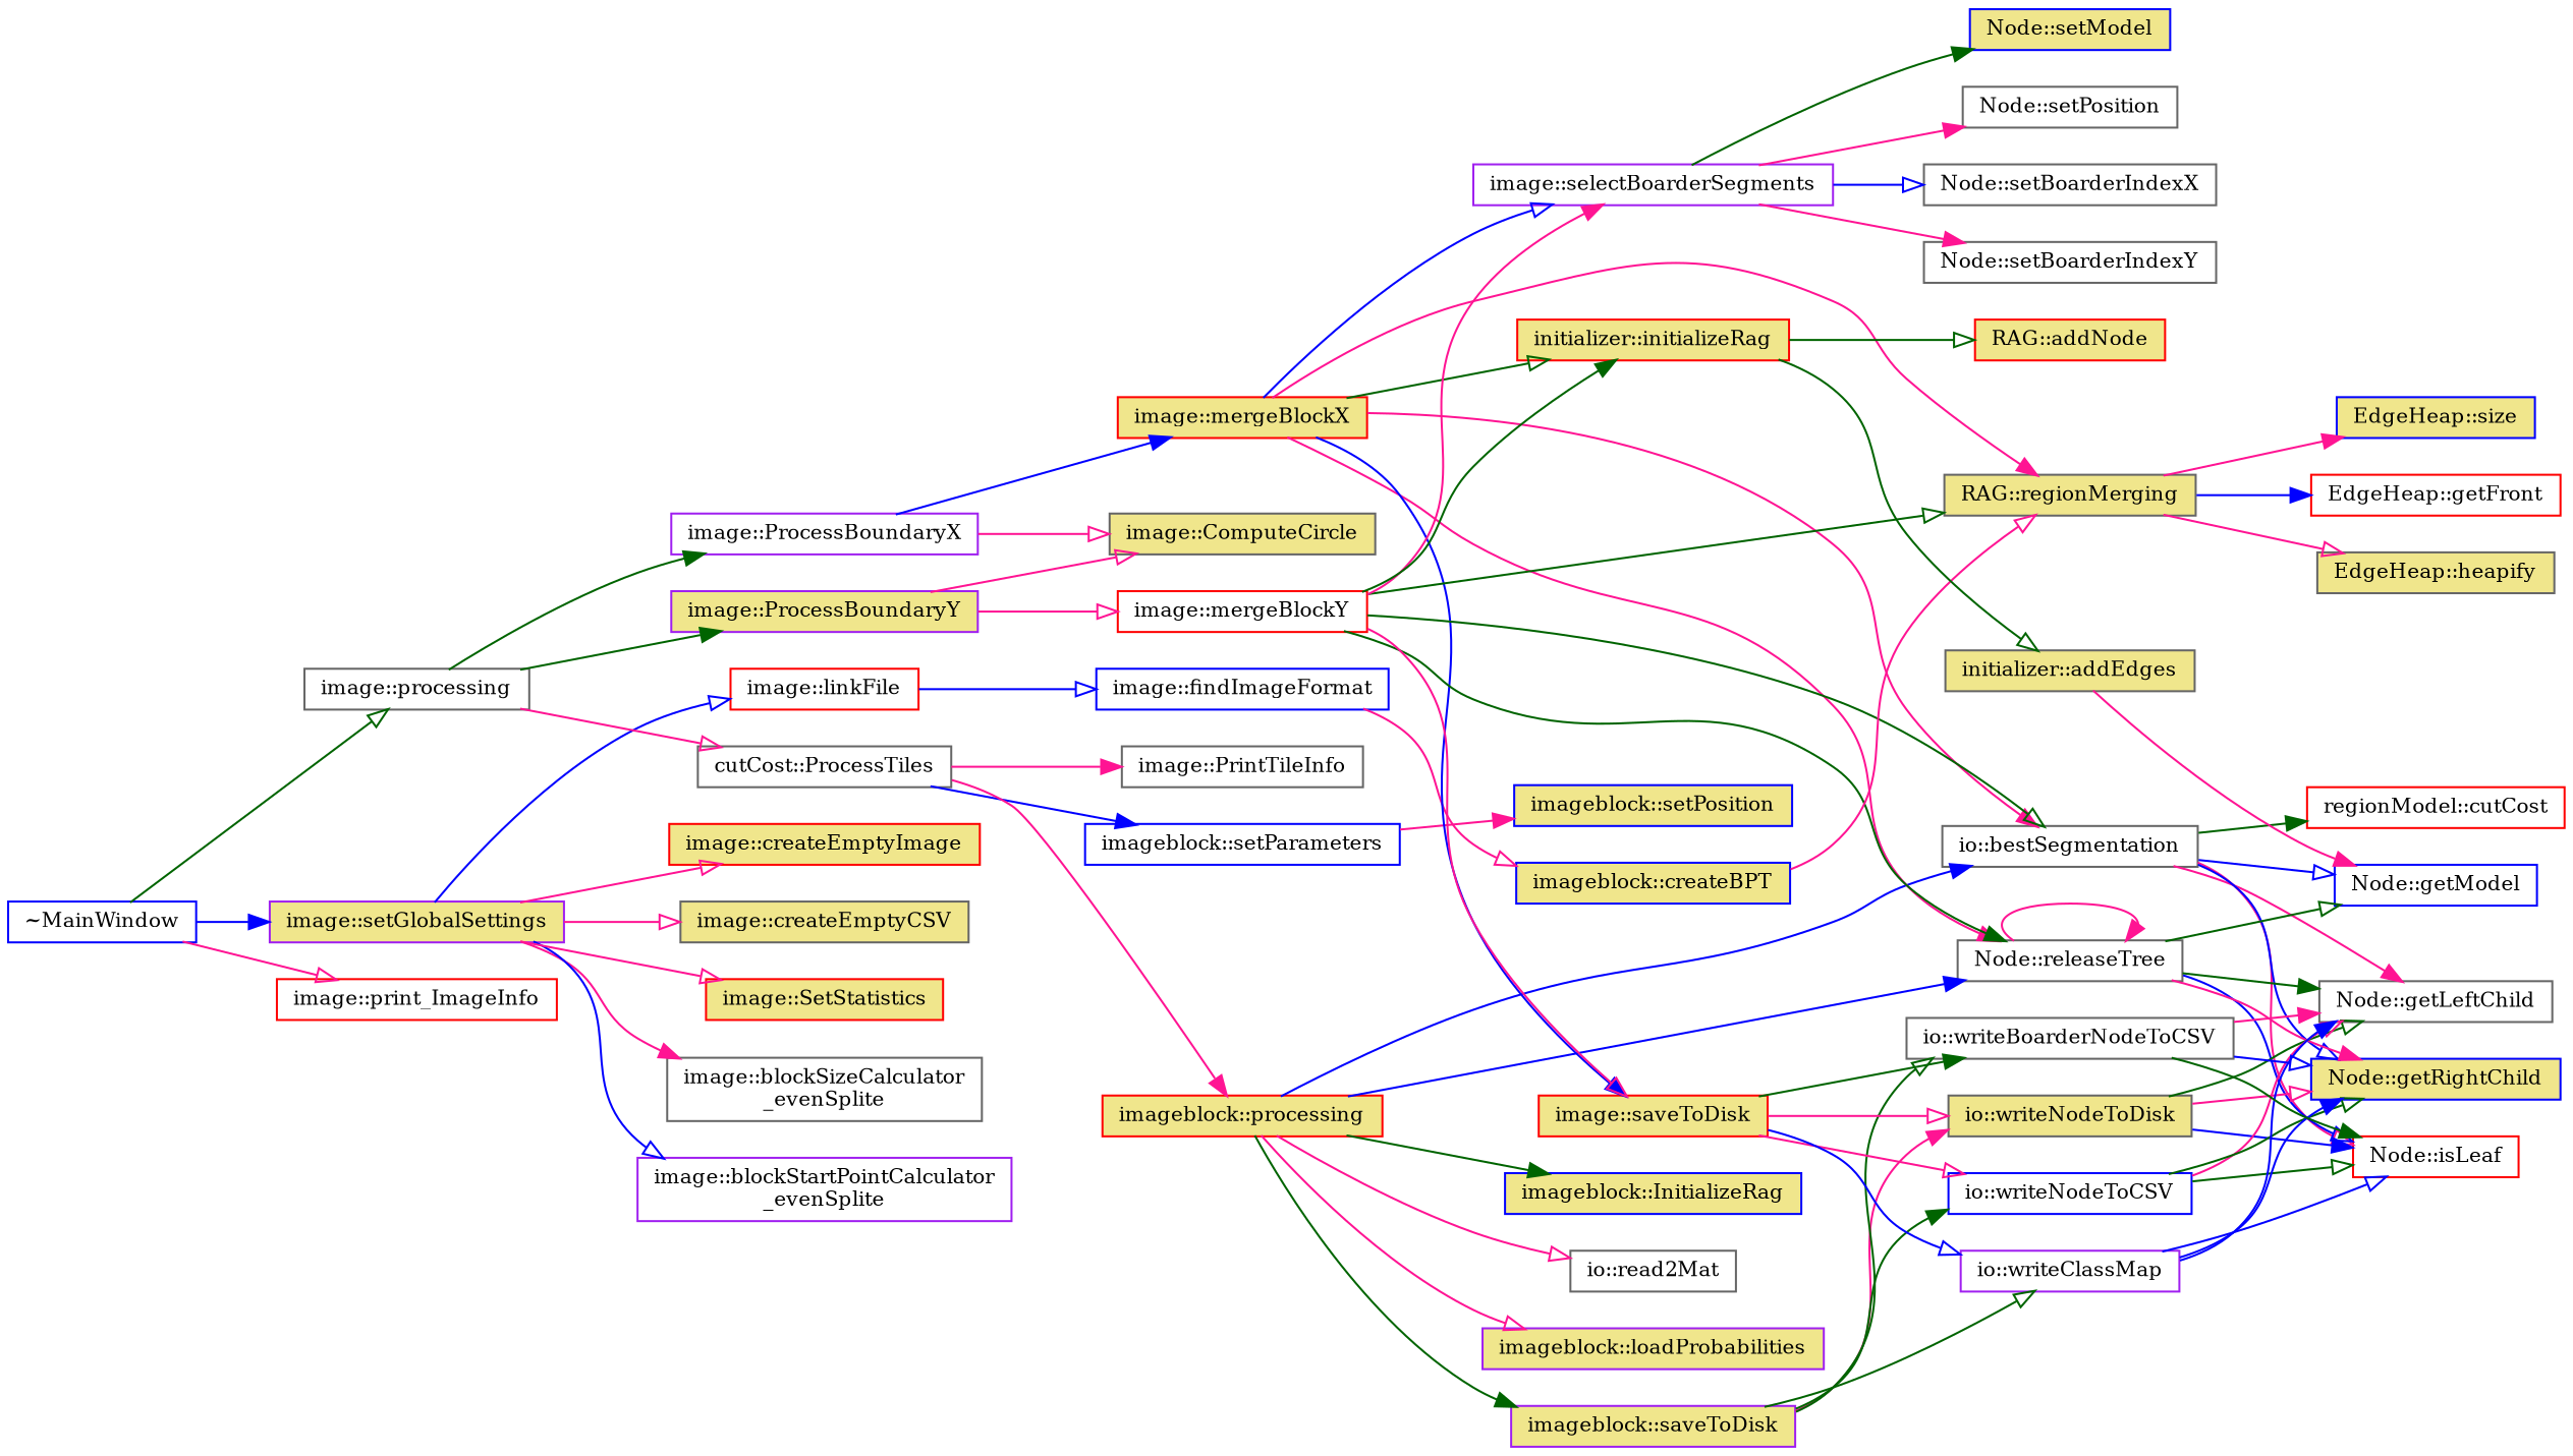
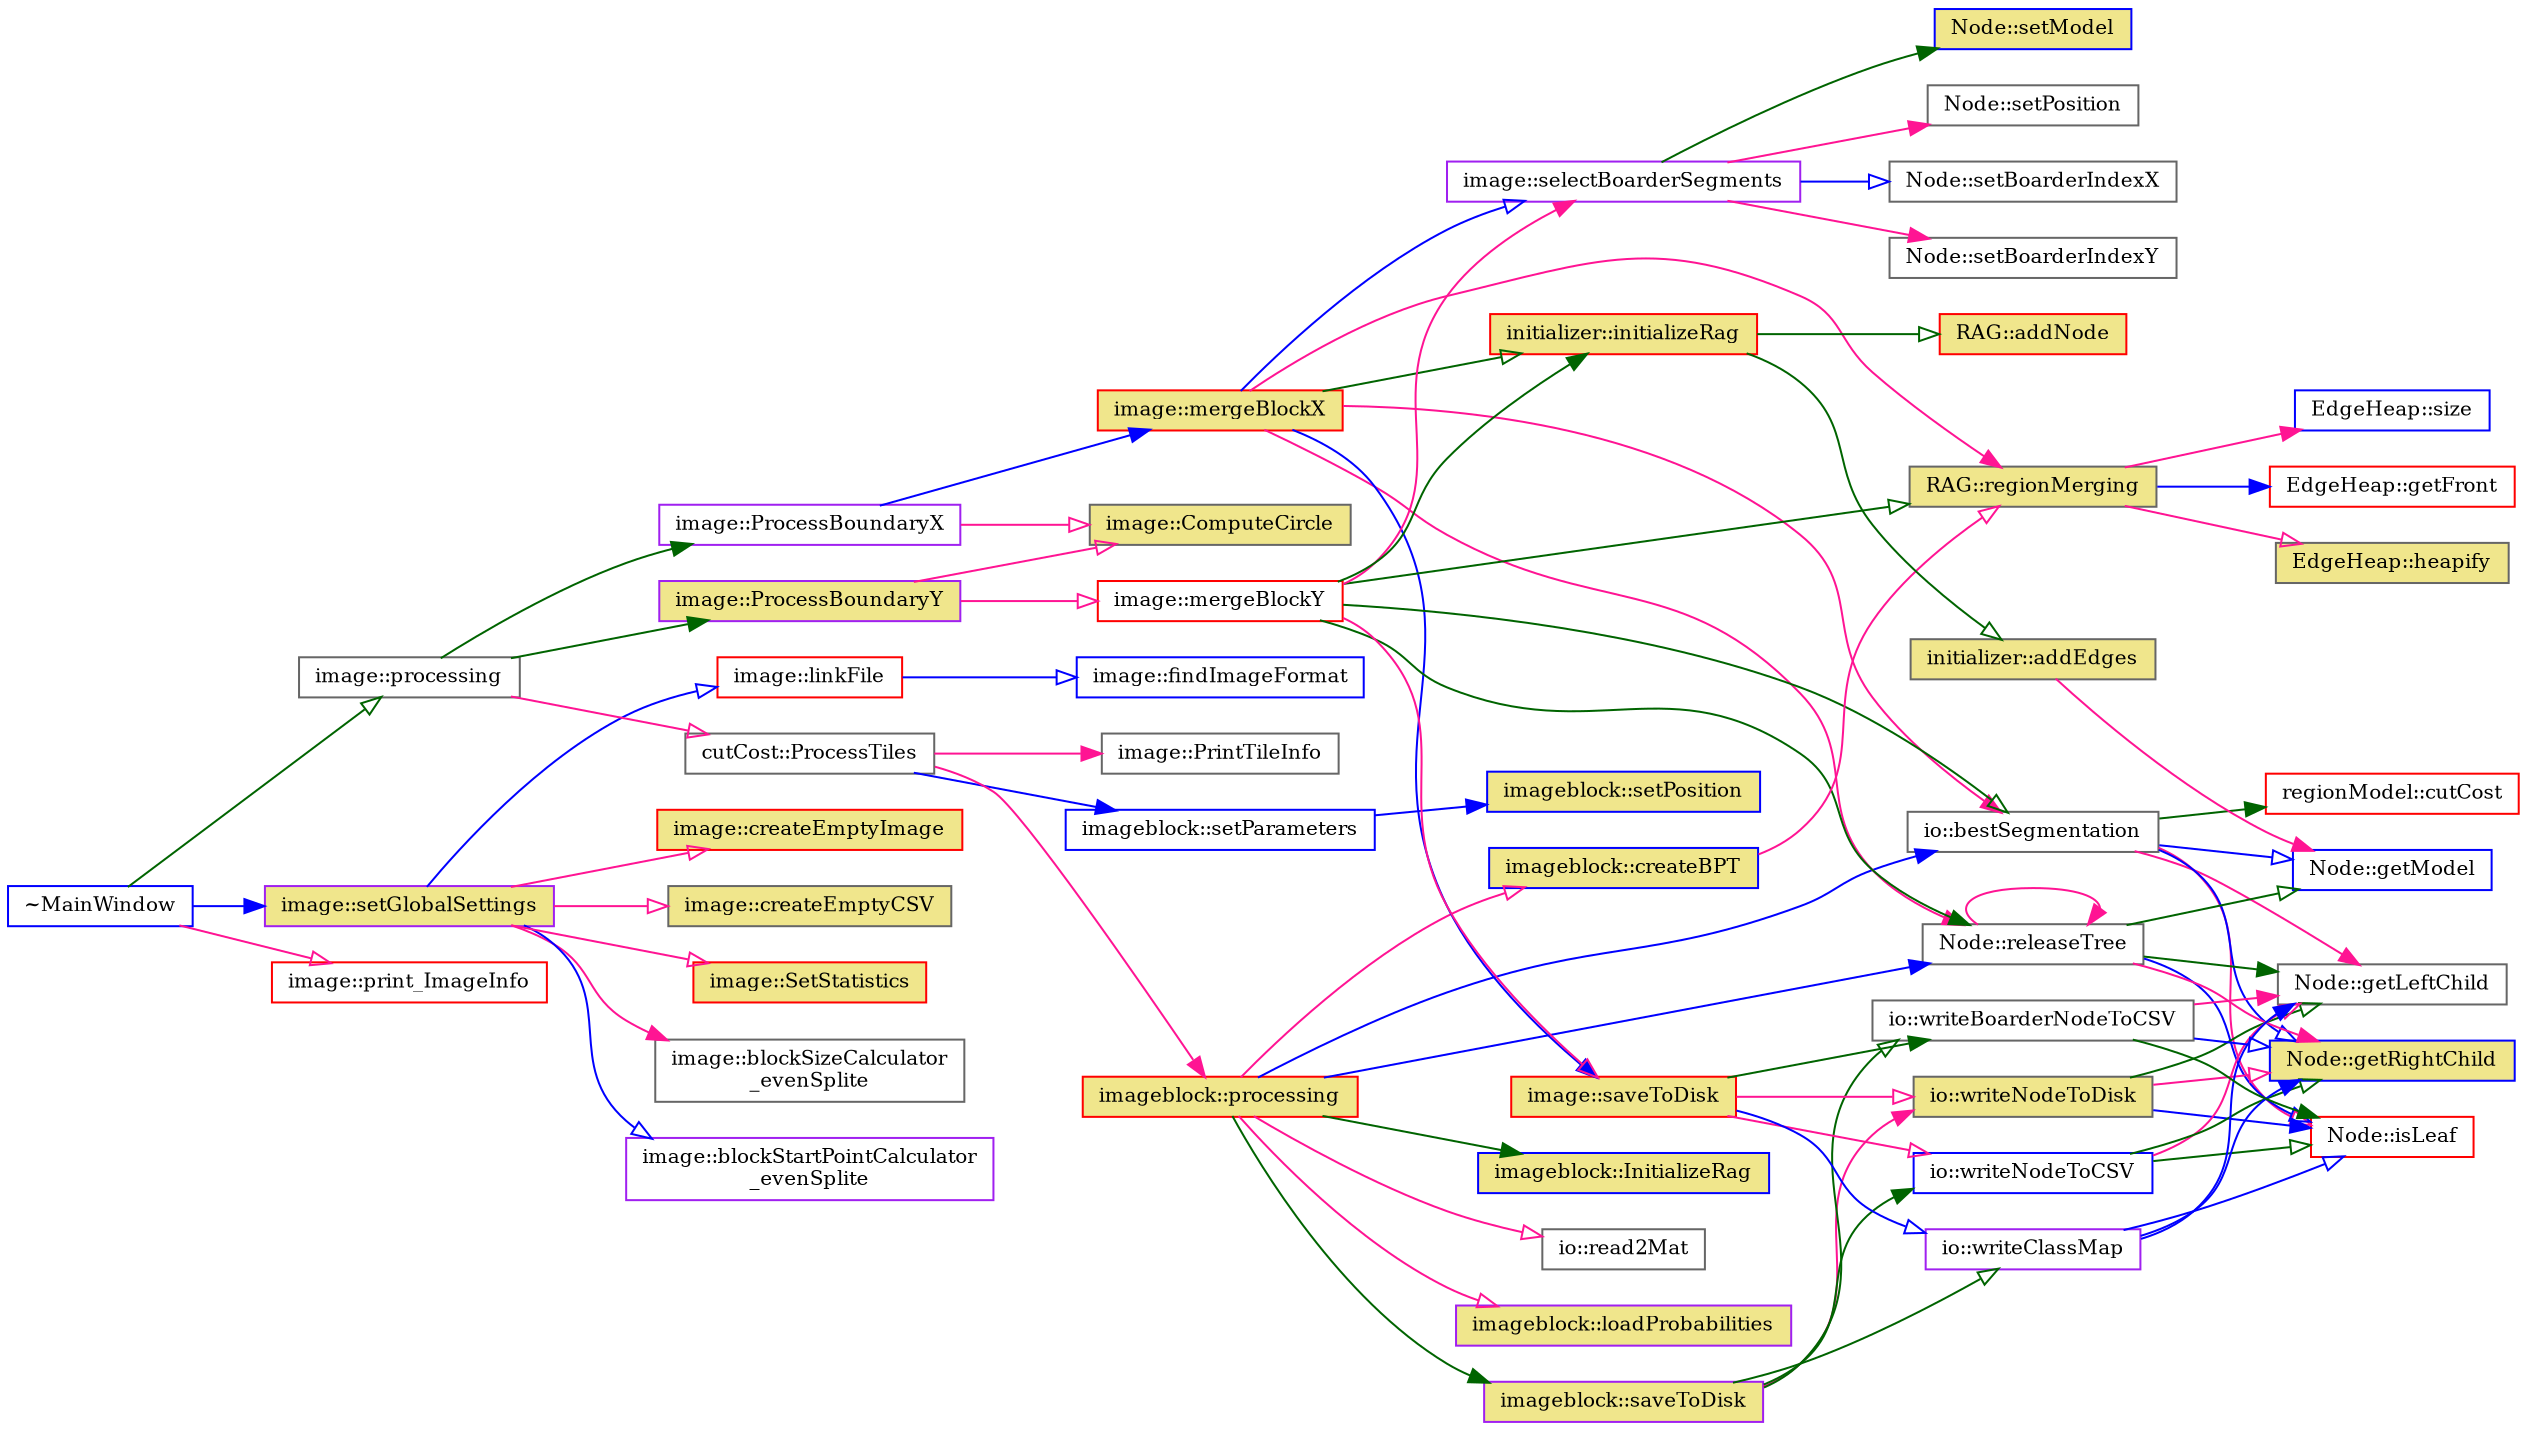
  digraph {
    fontname="DejaVu Serif"
    rankdir=LR
    node [color=gray40 fillcolor=white fontname="DejaVu Serif" fontsize=10 shape=record style=filled]
    edge [arrowhead=onormal color=deeppink fontname="DejaVu Serif" fontsize=10 labelfontname=Helvetica labelfontsize=10 style=solid]
    n1 [color=blue fontcolor=black height=0.2 label="~MainWindow" width=0.4]
    n2 [color=purple fillcolor=khaki height=0.2 label="image::setGlobalSettings" width=0.4]
    n3 [color=red height=0.2 label="image::print_ImageInfo" width=0.4]
    n4 [height=0.2 label="image::processing" width=0.4]
    n5 [color=red height=0.2 label="image::linkFile" width=0.4]
    n6 [height=0.2 label="image::blockSizeCalculator\l_evenSplite" width=0.4]
    n7 [color=purple height=0.2 label="image::blockStartPointCalculator\l_evenSplite" width=0.4]
    n8 [color=red fillcolor=khaki height=0.2 label="image::createEmptyImage" width=0.4]
    n9 [fillcolor=khaki height=0.2 label="image::createEmptyCSV" width=0.4]
    n10 [color=red fillcolor=khaki height=0.2 label="image::SetStatistics" width=0.4]
    n11 [height=0.2 label="cutCost::ProcessTiles" width=0.4]
    n12 [color=purple height=0.2 label="image::ProcessBoundaryX" width=0.4]
    n13 [color=purple fillcolor=khaki height=0.2 label="image::ProcessBoundaryY" width=0.4]
    n14 [color=blue height=0.2 label="image::findImageFormat" width=0.4]
    n15 [height=0.2 label="image::PrintTileInfo" width=0.4]
    n16 [color=blue height=0.2 label="imageblock::setParameters" width=0.4]
    n17 [color=red fillcolor=khaki height=0.2 label="imageblock::processing" width=0.4]
    n18 [fillcolor=khaki height=0.2 label="image::ComputeCircle" width=0.4]
    n19 [color=red fillcolor=khaki height=0.2 label="image::mergeBlockX" width=0.4]
    n20 [color=red height=0.2 label="image::mergeBlockY" width=0.4]
    n21 [color=blue fillcolor=khaki height=0.2 label="imageblock::setPosition" width=0.4]
    n22 [color=purple fillcolor=khaki height=0.2 label="imageblock::loadProbabilities" width=0.4]
    n23 [color=blue fillcolor=khaki height=0.2 label="imageblock::InitializeRag" width=0.4]
    n24 [color=blue fillcolor=khaki height=0.2 label="imageblock::createBPT" width=0.4]
    n25 [height=0.2 label="io::bestSegmentation" width=0.4]
    n26 [color=purple fillcolor=khaki height=0.2 label="imageblock::saveToDisk" width=0.4]
    n27 [height=0.2 label="Node::releaseTree" width=0.4]
    n28 [height=0.2 label="io::read2Mat" width=0.4]
    n29 [fillcolor=khaki height=0.2 label="RAG::regionMerging" width=0.4]
    n30 [color=red height=0.2 label="Node::isLeaf" width=0.4]
    n31 [height=0.2 label="Node::getLeftChild" width=0.4]
    n32 [color=blue fillcolor=khaki height=0.2 label="Node::getRightChild" width=0.4]
    n33 [color=blue height=0.2 label="Node::getModel" width=0.4]
    n34 [color=red height=0.2 label="regionModel::cutCost" width=0.4]
    n35 [fillcolor=khaki height=0.2 label="io::writeNodeToDisk" width=0.4]
    n36 [color=blue height=0.2 label="io::writeNodeToCSV" width=0.4]
    n37 [color=purple height=0.2 label="io::writeClassMap" width=0.4]
    n38 [height=0.2 label="io::writeBoarderNodeToCSV" width=0.4]
    n39 [fillcolor=khaki height=0.2 label="EdgeHeap::heapify" width=0.4]
-   n40 [color=blue fillcolor=khaki height=0.2 label="EdgeHeap::size" width=0.4]
+   n40 [color=blue height=0.2 label="EdgeHeap::size" width=0.4]
    n41 [color=red height=0.2 label="EdgeHeap::getFront" width=0.4]
    n42 [color=purple height=0.2 label="image::selectBoarderSegments" width=0.4]
    n43 [color=red fillcolor=khaki height=0.2 label="initializer::initializeRag" width=0.4]
    n44 [color=red fillcolor=khaki height=0.2 label="image::saveToDisk" width=0.4]
    n45 [height=0.2 label="Node::setPosition" width=0.4]
    n46 [height=0.2 label="Node::setBoarderIndexX" width=0.4]
    n47 [height=0.2 label="Node::setBoarderIndexY" width=0.4]
    n48 [color=blue fillcolor=khaki height=0.2 label="Node::setModel" width=0.4]
    n49 [color=red fillcolor=khaki height=0.2 label="RAG::addNode" width=0.4]
    n50 [fillcolor=khaki height=0.2 label="initializer::addEdges" width=0.4]
    n1 -> n2 [arrowhead=normal color=blue]
    n1 -> n3
    n1 -> n4 [color=darkgreen]
    n2 -> n5 [color=blue]
    n2 -> n6 [arrowhead=normal]
    n2 -> n7 [color=blue]
    n2 -> n8
    n2 -> n9
    n2 -> n10
    n4 -> n11
    n4 -> n12 [arrowhead=normal color=darkgreen]
    n4 -> n13 [arrowhead=normal color=darkgreen]
    n5 -> n14 [color=blue]
    n11 -> n15 [arrowhead=normal]
    n11 -> n16 [arrowhead=normal color=blue]
    n11 -> n17 [arrowhead=normal]
    n12 -> n18
    n12 -> n19 [arrowhead=normal color=blue]
    n13 -> n18
    n13 -> n20
-   n16 -> n21 [arrowhead=normal]
+   n16 -> n21 [arrowhead=normal color=blue]
    n17 -> n22
    n17 -> n23 [arrowhead=normal color=darkgreen]
-   n14 -> n24
+   n17 -> n24
    n17 -> n25 [arrowhead=normal color=blue]
    n17 -> n26 [arrowhead=normal color=darkgreen]
    n17 -> n27 [arrowhead=normal color=blue]
    n17 -> n28
    n19 -> n25 [arrowhead=normal]
    n19 -> n27 [arrowhead=normal]
    n19 -> n29 [arrowhead=normal]
    n19 -> n42 [color=blue]
    n19 -> n43 [color=darkgreen]
    n19 -> n44 [arrowhead=normal color=blue]
    n20 -> n25 [color=darkgreen]
    n20 -> n27 [arrowhead=normal color=darkgreen]
    n20 -> n29 [color=darkgreen]
    n20 -> n42 [arrowhead=normal]
    n20 -> n43 [arrowhead=normal color=darkgreen]
    n20 -> n44
    n24 -> n29
    n25 -> n30
    n25 -> n31 [arrowhead=normal]
    n25 -> n32 [color=blue]
    n25 -> n33 [color=blue]
    n25 -> n34 [arrowhead=normal color=darkgreen]
    n26 -> n35 [arrowhead=normal]
    n26 -> n36 [arrowhead=normal color=darkgreen]
    n26 -> n37 [color=darkgreen]
    n26 -> n38 [color=darkgreen]
    n27 -> n27 [arrowhead=normal]
    n27 -> n30 [color=blue]
    n27 -> n31 [arrowhead=normal color=darkgreen]
    n27 -> n32 [arrowhead=normal]
    n27 -> n33 [color=darkgreen]
    n29 -> n39
    n29 -> n40 [arrowhead=normal]
    n29 -> n41 [arrowhead=normal color=blue]
    n35 -> n30 [arrowhead=normal color=blue]
    n35 -> n31 [color=darkgreen]
    n35 -> n32
    n36 -> n30 [color=darkgreen]
    n36 -> n31
    n36 -> n32 [color=darkgreen]
    n37 -> n30 [color=blue]
    n37 -> n31 [arrowhead=normal color=blue]
    n37 -> n32 [arrowhead=normal color=blue]
    n38 -> n30 [arrowhead=normal color=darkgreen]
    n38 -> n31 [arrowhead=normal]
    n38 -> n32 [color=blue]
    n42 -> n45 [arrowhead=normal]
    n42 -> n46 [color=blue]
    n42 -> n47 [arrowhead=normal]
    n42 -> n48 [arrowhead=normal color=darkgreen]
    n43 -> n49 [color=darkgreen]
    n43 -> n50 [color=darkgreen]
    n44 -> n35
    n44 -> n36
    n44 -> n37 [color=blue]
    n44 -> n38 [arrowhead=normal color=darkgreen]
    n50 -> n33 [arrowhead=normal]
  }
